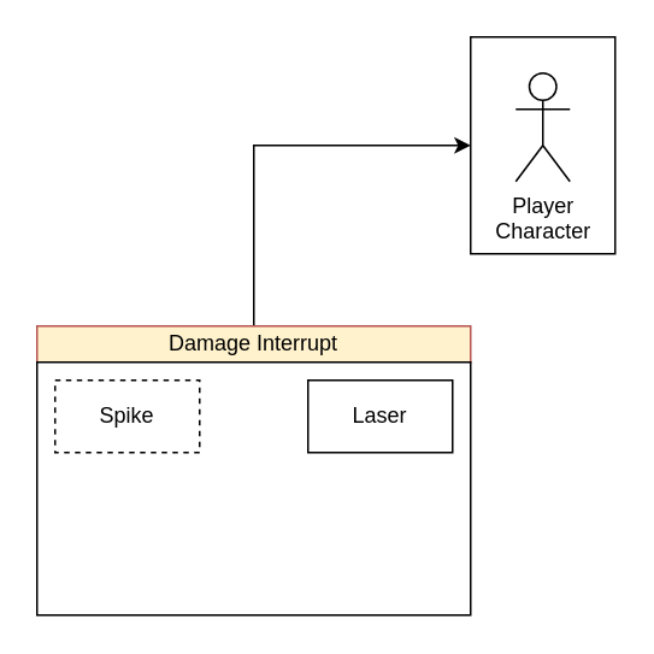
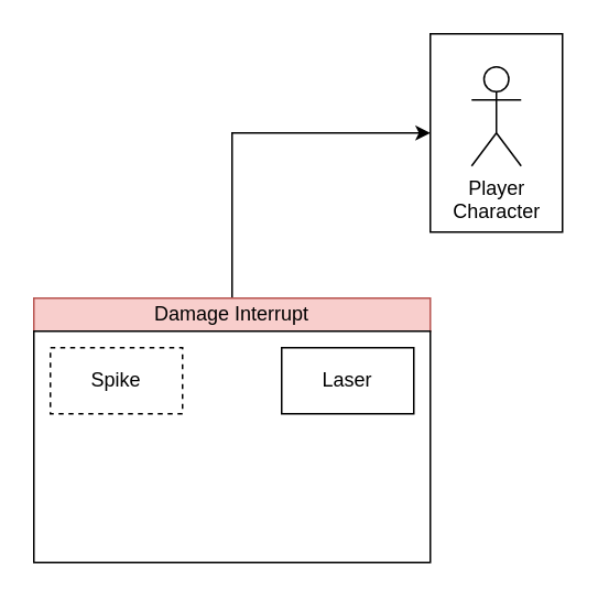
  <mxCell id="0" />
  <mxCell id="1" parent="0" />
  <mxCell id="2" value="" style="rounded=0;whiteSpace=wrap;html=1;" parent="1" vertex="1"><mxGeometry x="260" y="20" width="80" height="120" as="geometry" /></mxCell>
  <mxCell id="3" value="Player&lt;br&gt;Character" style="shape=umlActor;verticalLabelPosition=bottom;verticalAlign=top;html=1;outlineConnect=0;" parent="1" vertex="1"><mxGeometry x="285" y="40" width="30" height="60" as="geometry" /></mxCell>
  <mxCell id="4" style="edgeStyle=orthogonalEdgeStyle;rounded=0;orthogonalLoop=1;jettySize=auto;html=1;exitX=0.5;exitY=0;exitDx=0;exitDy=0;entryX=0;entryY=0.5;entryDx=0;entryDy=0;" parent="1" source="5" target="2" edge="1"><mxGeometry relative="1" as="geometry" /></mxCell>
- <mxCell id="5" value="Damage Interrupt" style="rounded=0;whiteSpace=wrap;html=1;fillColor=#fff2cc;strokeColor=#b85450;" parent="1" vertex="1"><mxGeometry x="20" y="180" width="240" height="20" as="geometry" /></mxCell>
+ <mxCell id="5" value="Damage Interrupt" style="rounded=0;whiteSpace=wrap;html=1;fillColor=#f8cecc;strokeColor=#b85450;" parent="1" vertex="1"><mxGeometry x="20" y="180" width="240" height="20" as="geometry" /></mxCell>
  <mxCell id="6" value="" style="rounded=0;whiteSpace=wrap;html=1;" parent="1" vertex="1"><mxGeometry x="20" y="200" width="240" height="140" as="geometry" /></mxCell>
  <mxCell id="7" value="Spike" style="rounded=0;whiteSpace=wrap;html=1;dashed=1;" vertex="1" parent="1"><mxGeometry x="30" y="210" width="80" height="40" as="geometry" /></mxCell>
  <mxCell id="8" value="Laser" style="rounded=0;whiteSpace=wrap;html=1;" vertex="1" parent="1"><mxGeometry x="170" y="210" width="80" height="40" as="geometry" /></mxCell>
